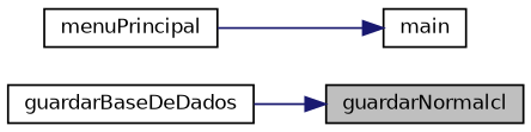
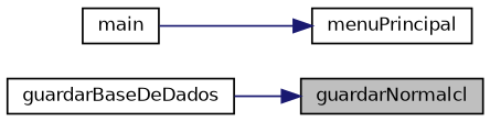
  digraph {
    rankdir=RL
    node [color=black fillcolor=white fontname=Helvetica fontsize=10 shape=record style=filled]
    edge [color=midnightblue dir=back fontname=Helvetica fontsize=10 labelfontname=Helvetica labelfontsize=10 style=solid]
    n1 [fillcolor=grey75 fontcolor=black height=0.2 label=guardarNormalcl width=0.4]
    n2 [height=0.2 label=guardarBaseDeDados width=0.4]
    n3 [height=0.2 label=main width=0.4]
    n4 [height=0.2 label=menuPrincipal width=0.4]
    n1 -> n2
-   n3 -> n4
+   n4 -> n3
  }
